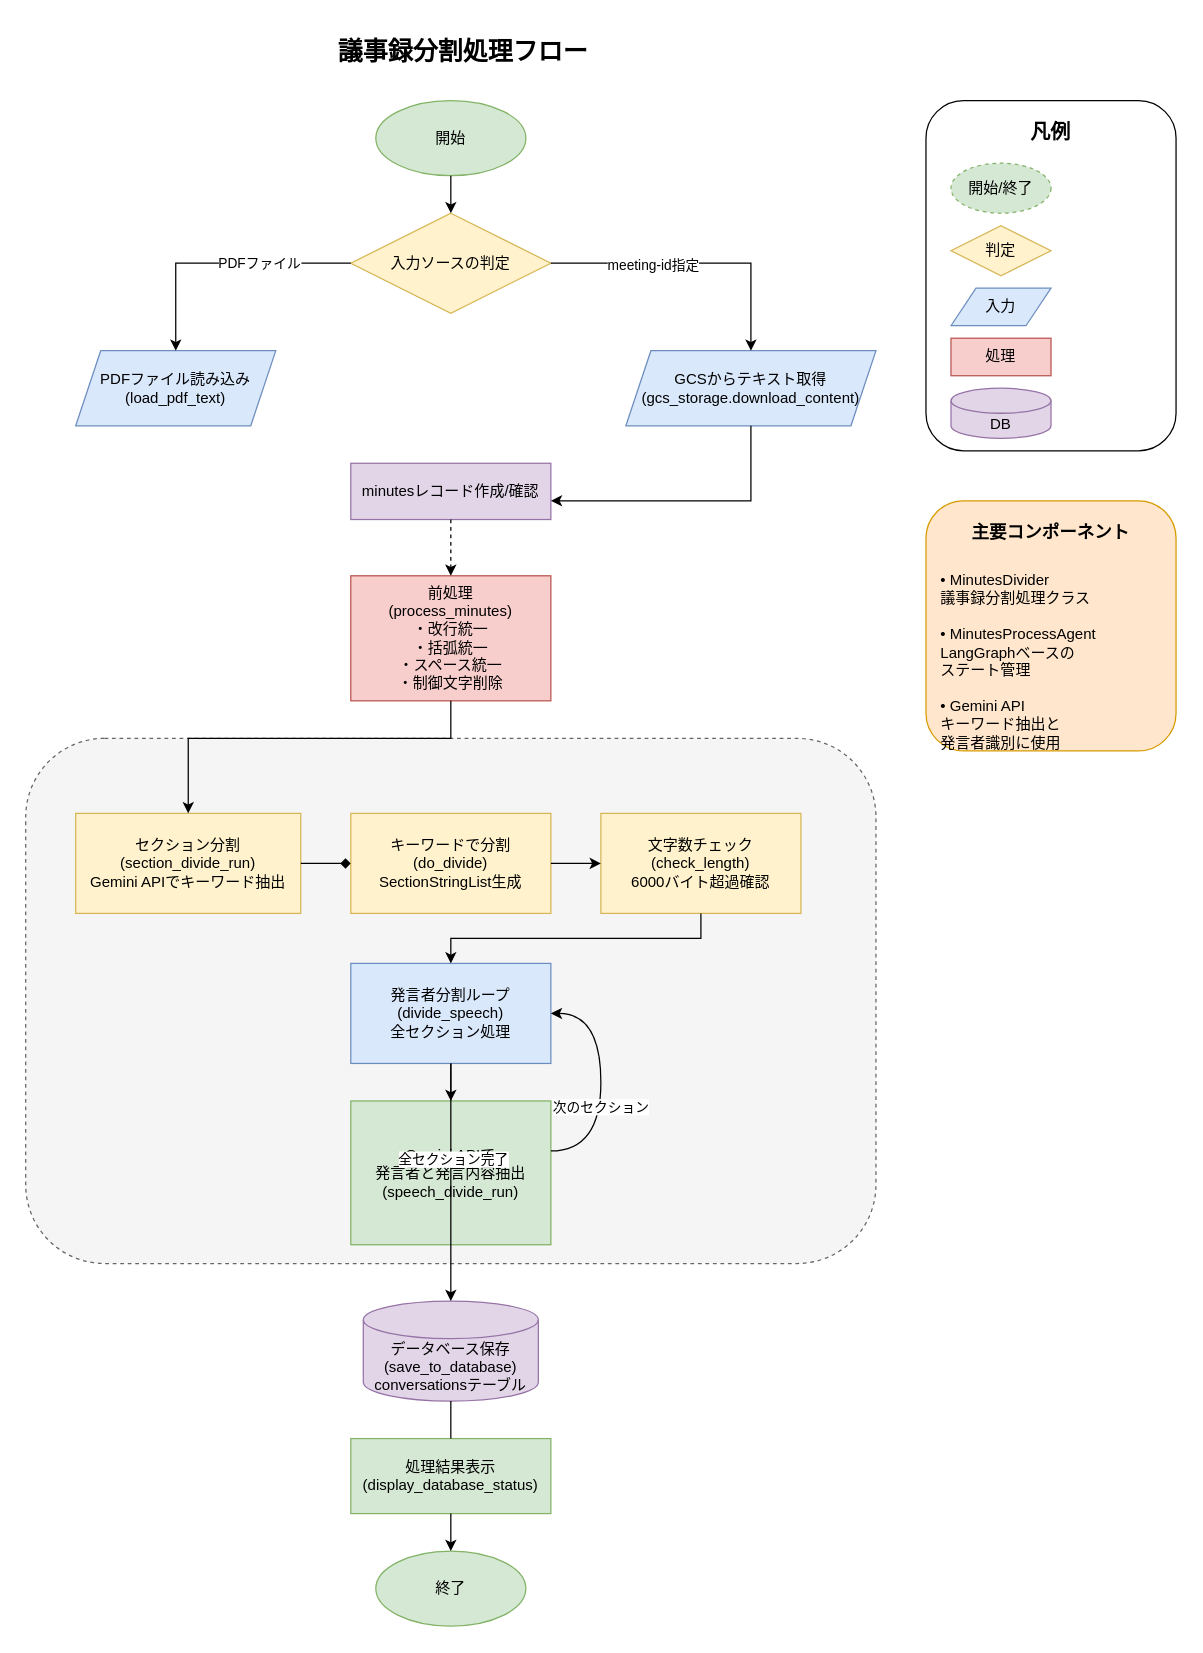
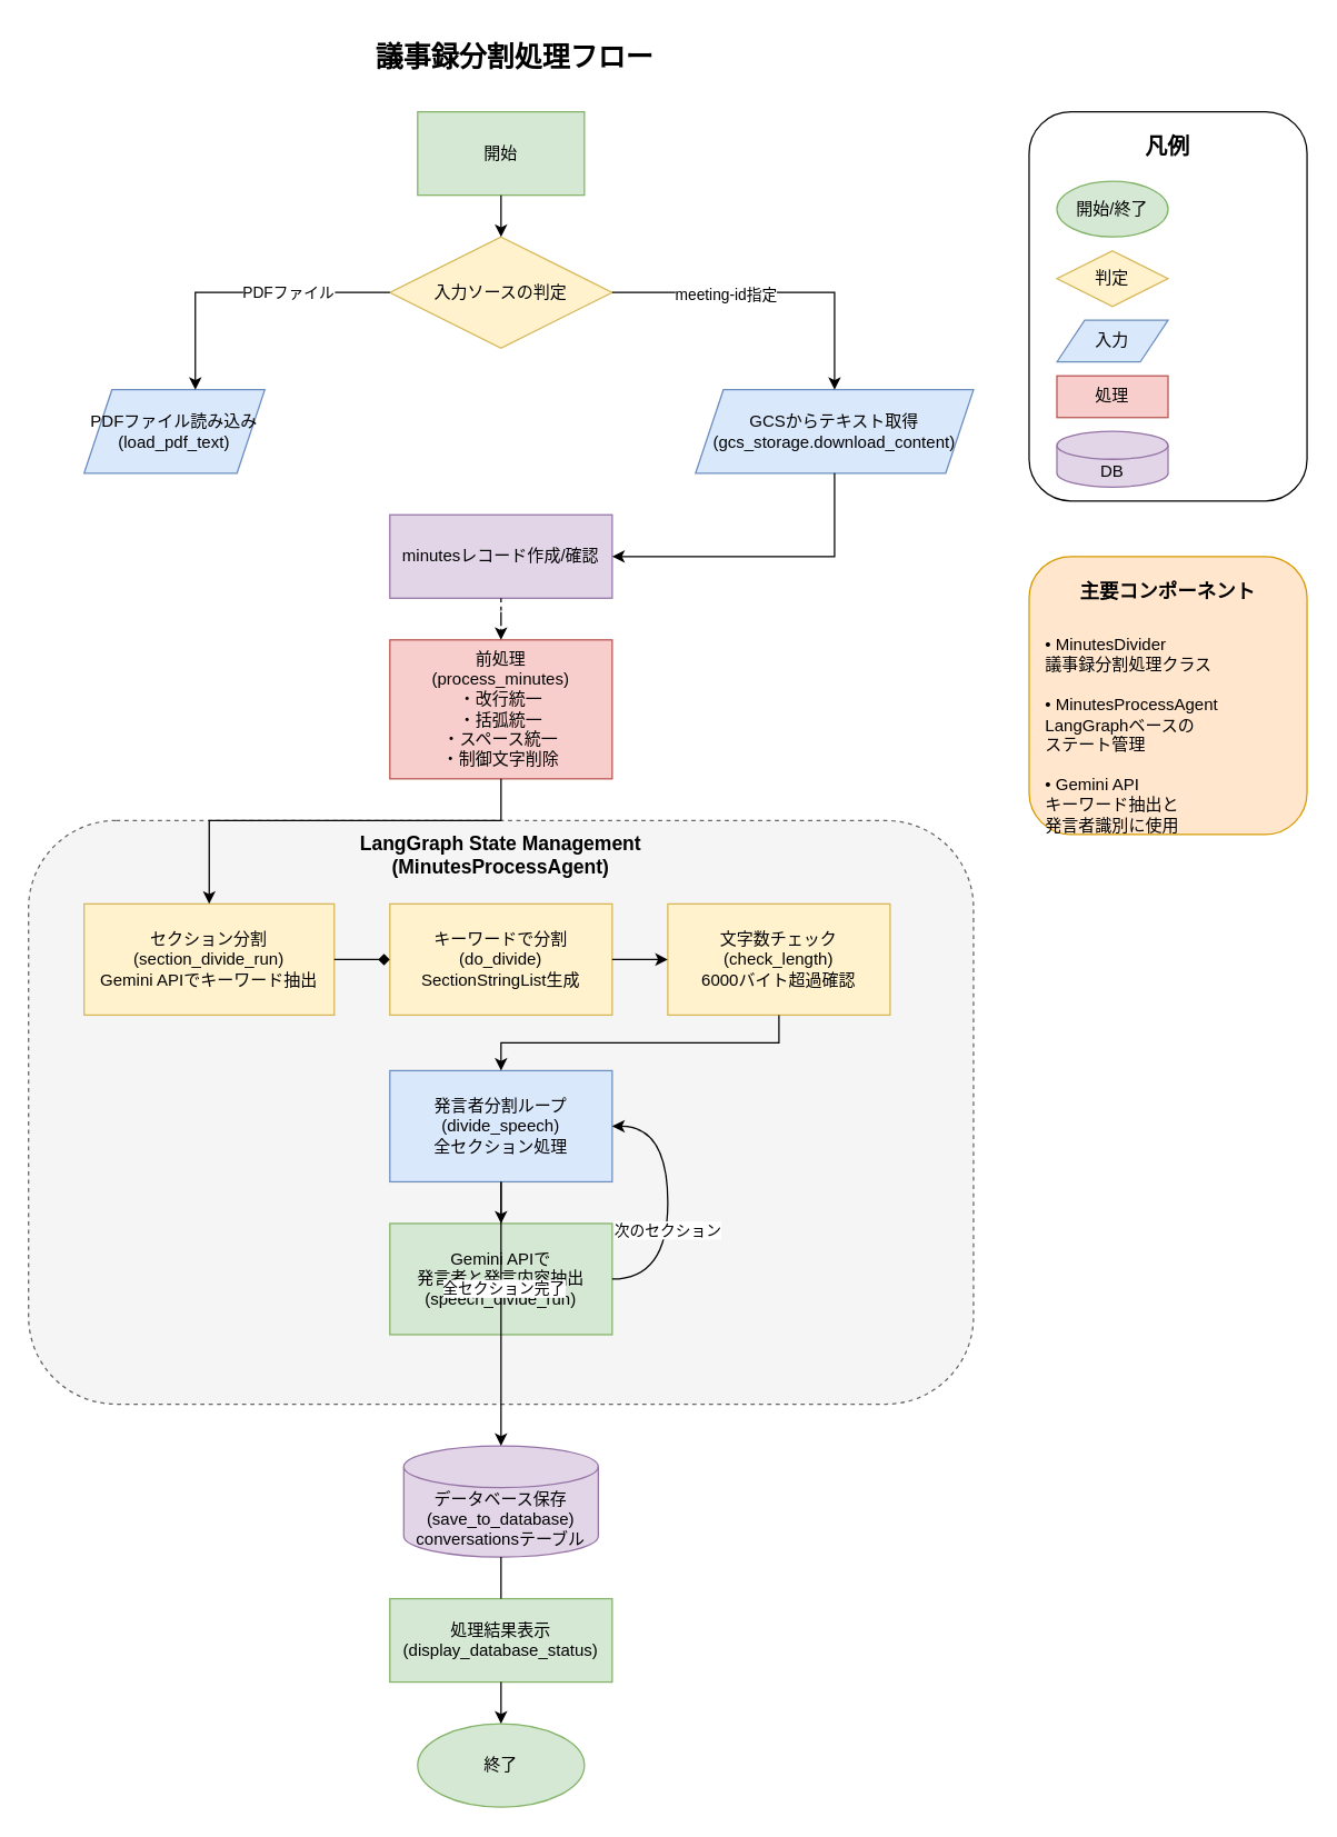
  <mxCell id="0" />
  <mxCell id="1" parent="0" />
  <mxCell id="2" value="議事録分割処理フロー" style="text;html=1;align=center;verticalAlign=middle;whiteSpace=wrap;rounded=0;fontSize=20;fontStyle=1;" vertex="1" parent="1"><mxGeometry x="220" y="20" width="300" height="40" as="geometry" /></mxCell>
- <mxCell id="3" value="開始" style="ellipse;whiteSpace=wrap;html=1;fillColor=#d5e8d4;strokeColor=#82b366;" vertex="1" parent="1"><mxGeometry x="300" y="80" width="120" height="60" as="geometry" /></mxCell>
+ <mxCell id="3" value="開始" style="whiteSpace=wrap;html=1;fillColor=#d5e8d4;strokeColor=#82b366;rounded=0;" vertex="1" parent="1"><mxGeometry x="300" y="80" width="120" height="60" as="geometry" /></mxCell>
  <mxCell id="4" value="入力ソースの判定" style="rhombus;whiteSpace=wrap;html=1;fillColor=#fff2cc;strokeColor=#d6b656;" vertex="1" parent="1"><mxGeometry x="280" y="170" width="160" height="80" as="geometry" /></mxCell>
- <mxCell id="5" value="PDFファイル読み込み&lt;br&gt;(load_pdf_text)" style="shape=parallelogram;perimeter=parallelogramPerimeter;whiteSpace=wrap;html=1;fixedSize=1;fillColor=#dae8fc;strokeColor=#6c8ebf;" vertex="1" parent="1"><mxGeometry x="60" y="280" width="160" height="60" as="geometry" /></mxCell>
+ <mxCell id="5" value="PDFファイル読み込み&lt;br&gt;(load_pdf_text)" style="shape=parallelogram;perimeter=parallelogramPerimeter;whiteSpace=wrap;html=1;fixedSize=1;fillColor=#dae8fc;strokeColor=#6c8ebf;" vertex="1" parent="1"><mxGeometry x="60" y="280" width="130" height="60" as="geometry" /></mxCell>
  <mxCell id="6" value="GCSからテキスト取得&lt;br&gt;(gcs_storage.download_content)" style="shape=parallelogram;perimeter=parallelogramPerimeter;whiteSpace=wrap;html=1;fixedSize=1;fillColor=#dae8fc;strokeColor=#6c8ebf;" vertex="1" parent="1"><mxGeometry x="500" y="280" width="200" height="60" as="geometry" /></mxCell>
- <mxCell id="7" value="minutesレコード作成/確認" style="rounded=0;whiteSpace=wrap;html=1;fillColor=#e1d5e7;strokeColor=#9673a6;" vertex="1" parent="1"><mxGeometry x="280" y="370" width="160" height="45" as="geometry" /></mxCell>
+ <mxCell id="7" value="minutesレコード作成/確認" style="rounded=0;whiteSpace=wrap;html=1;fillColor=#e1d5e7;strokeColor=#9673a6;" vertex="1" parent="1"><mxGeometry x="280" y="370" width="160" height="60" as="geometry" /></mxCell>
  <mxCell id="8" value="前処理&lt;br&gt;(process_minutes)&lt;br&gt;・改行統一&lt;br&gt;・括弧統一&lt;br&gt;・スペース統一&lt;br&gt;・制御文字削除" style="rounded=0;whiteSpace=wrap;html=1;fillColor=#f8cecc;strokeColor=#b85450;" vertex="1" parent="1"><mxGeometry x="280" y="460" width="160" height="100" as="geometry" /></mxCell>
  <mxCell id="9" value="" style="rounded=1;whiteSpace=wrap;html=1;fillColor=#f5f5f5;strokeColor=#666666;dashed=1;" vertex="1" parent="1"><mxGeometry x="20" y="590" width="680" height="420" as="geometry" /></mxCell>
+ <mxCell id="10" value="LangGraph State Management (MinutesProcessAgent)" style="text;html=1;align=center;verticalAlign=middle;whiteSpace=wrap;rounded=0;fontSize=14;fontStyle=1;" vertex="1" parent="1"><mxGeometry x="180" y="600" width="360" height="30" as="geometry" /></mxCell>
  <mxCell id="11" value="セクション分割&lt;br&gt;(section_divide_run)&lt;br&gt;Gemini APIでキーワード抽出" style="rounded=0;whiteSpace=wrap;html=1;fillColor=#fff2cc;strokeColor=#d6b656;" vertex="1" parent="1"><mxGeometry x="60" y="650" width="180" height="80" as="geometry" /></mxCell>
  <mxCell id="12" value="キーワードで分割&lt;br&gt;(do_divide)&lt;br&gt;SectionStringList生成" style="rounded=0;whiteSpace=wrap;html=1;fillColor=#fff2cc;strokeColor=#d6b656;" vertex="1" parent="1"><mxGeometry x="280" y="650" width="160" height="80" as="geometry" /></mxCell>
  <mxCell id="13" value="文字数チェック&lt;br&gt;(check_length)&lt;br&gt;6000バイト超過確認" style="rounded=0;whiteSpace=wrap;html=1;fillColor=#fff2cc;strokeColor=#d6b656;" vertex="1" parent="1"><mxGeometry x="480" y="650" width="160" height="80" as="geometry" /></mxCell>
  <mxCell id="14" value="発言者分割ループ&lt;br&gt;(divide_speech)&lt;br&gt;全セクション処理" style="rounded=0;whiteSpace=wrap;html=1;fillColor=#dae8fc;strokeColor=#6c8ebf;" vertex="1" parent="1"><mxGeometry x="280" y="770" width="160" height="80" as="geometry" /></mxCell>
- <mxCell id="15" value="Gemini APIで&lt;br&gt;発言者と発言内容抽出&lt;br&gt;(speech_divide_run)" style="rounded=0;whiteSpace=wrap;html=1;fillColor=#d5e8d4;strokeColor=#82b366;" vertex="1" parent="1"><mxGeometry x="280" y="880" width="160" height="115" as="geometry" /></mxCell>
+ <mxCell id="15" value="Gemini APIで&lt;br&gt;発言者と発言内容抽出&lt;br&gt;(speech_divide_run)" style="rounded=0;whiteSpace=wrap;html=1;fillColor=#d5e8d4;strokeColor=#82b366;" vertex="1" parent="1"><mxGeometry x="280" y="880" width="160" height="80" as="geometry" /></mxCell>
  <mxCell id="16" value="データベース保存&lt;br&gt;(save_to_database)&lt;br&gt;conversationsテーブル" style="shape=cylinder3;whiteSpace=wrap;html=1;boundedLbl=1;backgroundOutline=1;size=15;fillColor=#e1d5e7;strokeColor=#9673a6;" vertex="1" parent="1"><mxGeometry x="290" y="1040" width="140" height="80" as="geometry" /></mxCell>
  <mxCell id="17" value="処理結果表示&lt;br&gt;(display_database_status)" style="rounded=0;whiteSpace=wrap;html=1;fillColor=#d5e8d4;strokeColor=#82b366;" vertex="1" parent="1"><mxGeometry x="280" y="1150" width="160" height="60" as="geometry" /></mxCell>
  <mxCell id="18" value="終了" style="ellipse;whiteSpace=wrap;html=1;fillColor=#d5e8d4;strokeColor=#82b366;" vertex="1" parent="1"><mxGeometry x="300" y="1240" width="120" height="60" as="geometry" /></mxCell>
  <mxCell id="19" style="edgeStyle=orthogonalEdgeStyle;rounded=0;orthogonalLoop=1;jettySize=auto;html=1;" edge="1" parent="1" source="3" target="4"><mxGeometry relative="1" as="geometry" /></mxCell>
  <mxCell id="20" style="edgeStyle=orthogonalEdgeStyle;rounded=0;orthogonalLoop=1;jettySize=auto;html=1;" edge="1" parent="1" source="4" target="5"><mxGeometry relative="1" as="geometry"><Array as="points"><mxPoint x="140" y="210" /></Array></mxGeometry></mxCell>
  <mxCell id="21" value="PDFファイル" style="edgeLabel;html=1;align=center;verticalAlign=middle;resizable=0;points=[];" vertex="1" connectable="0" parent="20"><mxGeometry x="-0.3" y="-1" relative="1" as="geometry"><mxPoint as="offset" /></mxGeometry></mxCell>
  <mxCell id="22" style="edgeStyle=orthogonalEdgeStyle;rounded=0;orthogonalLoop=1;jettySize=auto;html=1;" edge="1" parent="1" source="4" target="6"><mxGeometry relative="1" as="geometry"><Array as="points"><mxPoint x="600" y="210" /></Array></mxGeometry></mxCell>
  <mxCell id="23" value="meeting-id指定" style="edgeLabel;html=1;align=center;verticalAlign=middle;resizable=0;points=[];" vertex="1" connectable="0" parent="22"><mxGeometry x="-0.3" y="-1" relative="1" as="geometry"><mxPoint as="offset" /></mxGeometry></mxCell>
  <mxCell id="24" style="edgeStyle=orthogonalEdgeStyle;rounded=0;orthogonalLoop=1;jettySize=auto;html=1;" edge="1" parent="1" source="6" target="7"><mxGeometry relative="1" as="geometry"><Array as="points"><mxPoint x="600" y="400" /></Array></mxGeometry></mxCell>
  <mxCell id="25" style="edgeStyle=orthogonalEdgeStyle;rounded=0;orthogonalLoop=1;jettySize=auto;html=1;dashed=1;" edge="1" parent="1" source="7" target="8"><mxGeometry relative="1" as="geometry" /></mxCell>
  <mxCell id="26" style="edgeStyle=orthogonalEdgeStyle;rounded=0;orthogonalLoop=1;jettySize=auto;html=1;" edge="1" parent="1" source="8" target="11"><mxGeometry relative="1" as="geometry"><Array as="points"><mxPoint x="360" y="590" /><mxPoint x="150" y="590" /></Array></mxGeometry></mxCell>
  <mxCell id="27" style="edgeStyle=orthogonalEdgeStyle;rounded=0;orthogonalLoop=1;jettySize=auto;html=1;endArrow=diamond;" edge="1" parent="1" source="11" target="12"><mxGeometry relative="1" as="geometry" /></mxCell>
  <mxCell id="28" style="edgeStyle=orthogonalEdgeStyle;rounded=0;orthogonalLoop=1;jettySize=auto;html=1;" edge="1" parent="1" source="12" target="13"><mxGeometry relative="1" as="geometry" /></mxCell>
  <mxCell id="29" style="edgeStyle=orthogonalEdgeStyle;rounded=0;orthogonalLoop=1;jettySize=auto;html=1;" edge="1" parent="1" source="13" target="14"><mxGeometry relative="1" as="geometry"><Array as="points"><mxPoint x="560" y="750" /><mxPoint x="360" y="750" /></Array></mxGeometry></mxCell>
  <mxCell id="30" style="edgeStyle=orthogonalEdgeStyle;rounded=0;orthogonalLoop=1;jettySize=auto;html=1;" edge="1" parent="1" source="14" target="15"><mxGeometry relative="1" as="geometry" /></mxCell>
  <mxCell id="31" style="edgeStyle=orthogonalEdgeStyle;rounded=0;orthogonalLoop=1;jettySize=auto;html=1;curved=1;" edge="1" parent="1" source="15" target="14"><mxGeometry relative="1" as="geometry"><Array as="points"><mxPoint x="480" y="920" /><mxPoint x="480" y="810" /></Array></mxGeometry></mxCell>
  <mxCell id="32" value="次のセクション" style="edgeLabel;html=1;align=center;verticalAlign=middle;resizable=0;points=[];" vertex="1" connectable="0" parent="31"><mxGeometry x="-0.2" y="1" relative="1" as="geometry"><mxPoint as="offset" /></mxGeometry></mxCell>
  <mxCell id="33" style="edgeStyle=orthogonalEdgeStyle;rounded=0;orthogonalLoop=1;jettySize=auto;html=1;" edge="1" parent="1" source="14" target="16"><mxGeometry relative="1" as="geometry"><Array as="points"><mxPoint x="360" y="1020" /><mxPoint x="360" y="1020" /></Array></mxGeometry></mxCell>
  <mxCell id="34" value="全セクション完了" style="edgeLabel;html=1;align=center;verticalAlign=middle;resizable=0;points=[];" vertex="1" connectable="0" parent="33"><mxGeometry x="-0.2" y="1" relative="1" as="geometry"><mxPoint as="offset" /></mxGeometry></mxCell>
  <mxCell id="35" style="edgeStyle=orthogonalEdgeStyle;rounded=0;orthogonalLoop=1;jettySize=auto;html=1;endArrow=none;" edge="1" parent="1" source="16" target="17"><mxGeometry relative="1" as="geometry" /></mxCell>
  <mxCell id="36" style="edgeStyle=orthogonalEdgeStyle;rounded=0;orthogonalLoop=1;jettySize=auto;html=1;" edge="1" parent="1" source="17" target="18"><mxGeometry relative="1" as="geometry" /></mxCell>
  <mxCell id="37" value="" style="rounded=1;whiteSpace=wrap;html=1;fillColor=none;strokeColor=#000000;" vertex="1" parent="1"><mxGeometry x="740" y="80" width="200" height="280" as="geometry" /></mxCell>
  <mxCell id="38" value="凡例" style="text;html=1;align=center;verticalAlign=middle;whiteSpace=wrap;rounded=0;fontSize=16;fontStyle=1;" vertex="1" parent="1"><mxGeometry x="790" y="90" width="100" height="30" as="geometry" /></mxCell>
- <mxCell id="39" value="開始/終了" style="ellipse;whiteSpace=wrap;html=1;fillColor=#d5e8d4;strokeColor=#82b366;dashed=1;" vertex="1" parent="1"><mxGeometry x="760" y="130" width="80" height="40" as="geometry" /></mxCell>
+ <mxCell id="39" value="開始/終了" style="ellipse;whiteSpace=wrap;html=1;fillColor=#d5e8d4;strokeColor=#82b366;" vertex="1" parent="1"><mxGeometry x="760" y="130" width="80" height="40" as="geometry" /></mxCell>
  <mxCell id="40" value="判定" style="rhombus;whiteSpace=wrap;html=1;fillColor=#fff2cc;strokeColor=#d6b656;" vertex="1" parent="1"><mxGeometry x="760" y="180" width="80" height="40" as="geometry" /></mxCell>
  <mxCell id="41" value="入力" style="shape=parallelogram;perimeter=parallelogramPerimeter;whiteSpace=wrap;html=1;fixedSize=1;fillColor=#dae8fc;strokeColor=#6c8ebf;" vertex="1" parent="1"><mxGeometry x="760" y="230" width="80" height="30" as="geometry" /></mxCell>
  <mxCell id="42" value="処理" style="rounded=0;whiteSpace=wrap;html=1;fillColor=#f8cecc;strokeColor=#b85450;" vertex="1" parent="1"><mxGeometry x="760" y="270" width="80" height="30" as="geometry" /></mxCell>
  <mxCell id="43" value="DB" style="shape=cylinder3;whiteSpace=wrap;html=1;boundedLbl=1;backgroundOutline=1;size=10;fillColor=#e1d5e7;strokeColor=#9673a6;" vertex="1" parent="1"><mxGeometry x="760" y="310" width="80" height="40" as="geometry" /></mxCell>
  <mxCell id="44" value="" style="rounded=1;whiteSpace=wrap;html=1;fillColor=#ffe6cc;strokeColor=#d79b00;" vertex="1" parent="1"><mxGeometry x="740" y="400" width="200" height="200" as="geometry" /></mxCell>
  <mxCell id="45" value="主要コンポーネント" style="text;html=1;align=center;verticalAlign=middle;whiteSpace=wrap;rounded=0;fontSize=14;fontStyle=1;" vertex="1" parent="1"><mxGeometry x="770" y="410" width="140" height="30" as="geometry" /></mxCell>
  <mxCell id="46" value="• MinutesDivider&lt;br&gt;  議事録分割処理クラス&lt;br&gt;&lt;br&gt;• MinutesProcessAgent&lt;br&gt;  LangGraphベースの&lt;br&gt;  ステート管理&lt;br&gt;&lt;br&gt;• Gemini API&lt;br&gt;  キーワード抽出と&lt;br&gt;  発言者識別に使用" style="text;html=1;align=left;verticalAlign=top;whiteSpace=wrap;rounded=0;fontSize=12;" vertex="1" parent="1"><mxGeometry x="750" y="450" width="180" height="140" as="geometry" /></mxCell>
